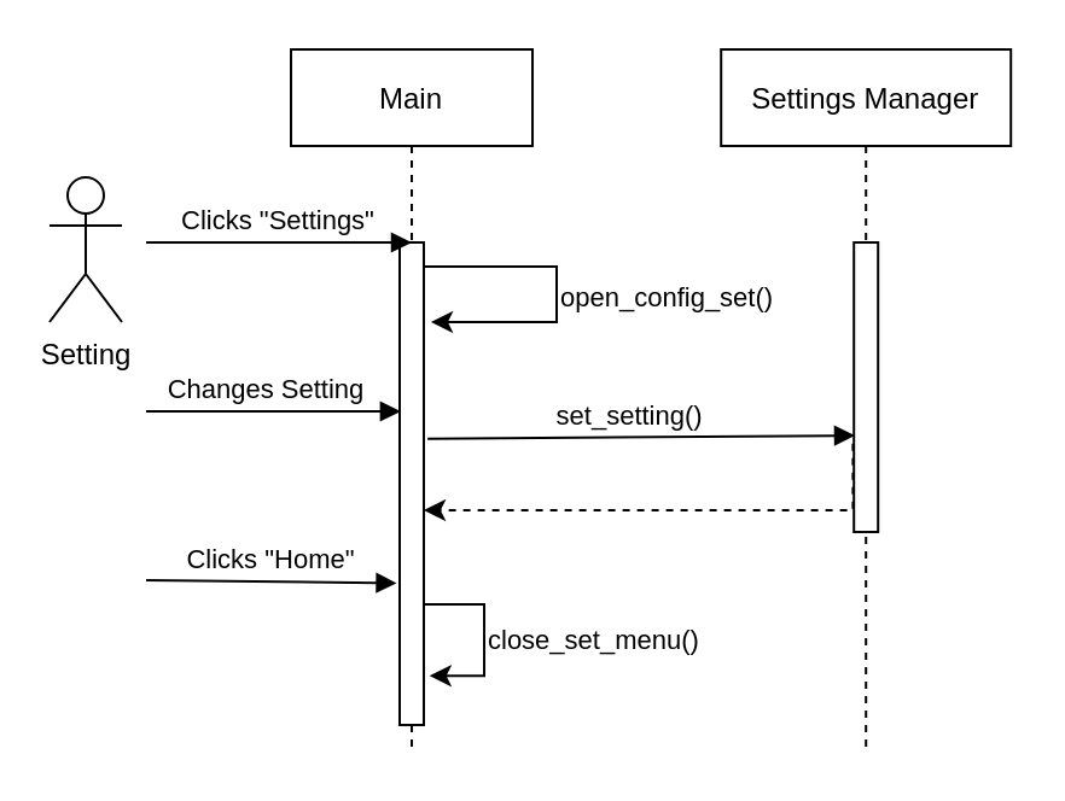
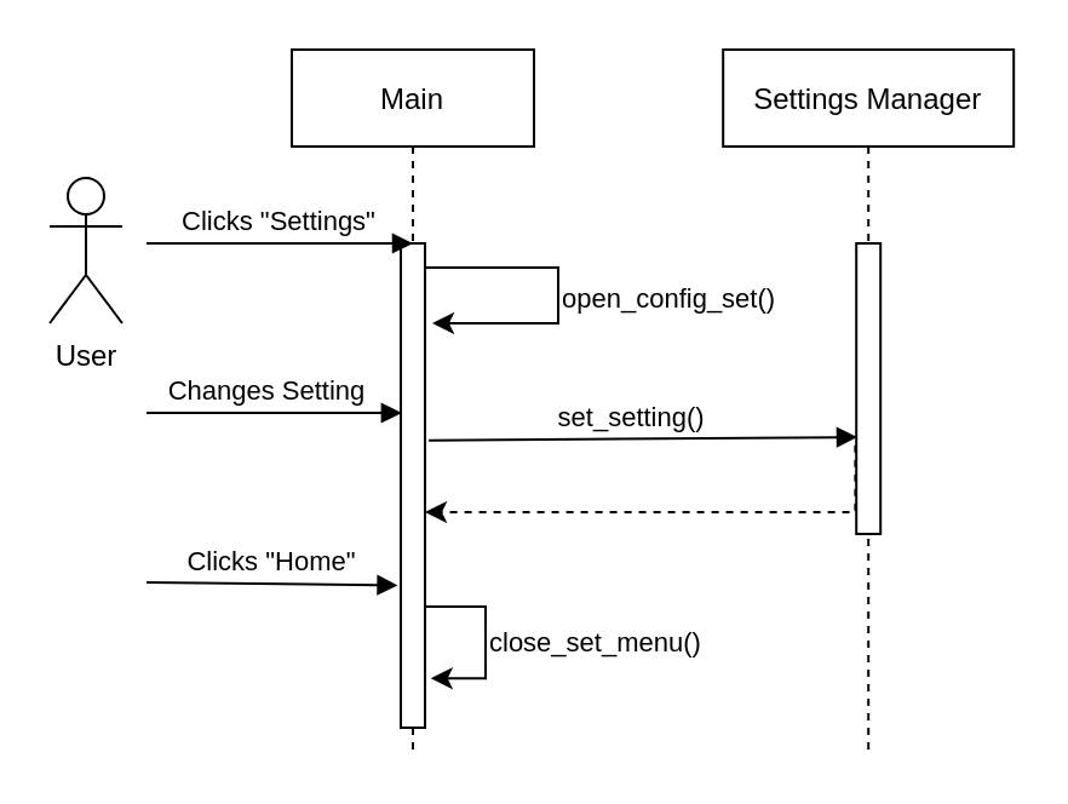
  <mxCell id="0" />
  <mxCell id="1" parent="0" />
  <mxCell id="2" value="Main" style="shape=umlLifeline;perimeter=lifelinePerimeter;container=1;collapsible=0;recursiveResize=0;rounded=0;shadow=0;strokeWidth=1;" parent="1" vertex="1"><mxGeometry x="120" y="20" width="100" height="290" as="geometry" /></mxCell>
  <mxCell id="3" value="" style="points=[];perimeter=orthogonalPerimeter;rounded=0;shadow=0;strokeWidth=1;" parent="2" vertex="1"><mxGeometry x="45" y="80" width="10" height="200" as="geometry" /></mxCell>
  <mxCell id="4" style="edgeStyle=orthogonalEdgeStyle;rounded=0;orthogonalLoop=1;jettySize=auto;html=1;" parent="2" edge="1"><mxGeometry relative="1" as="geometry"><mxPoint x="55" y="90" as="sourcePoint" /><mxPoint x="58" y="113" as="targetPoint" /><Array as="points"><mxPoint x="110" y="90" /><mxPoint x="110" y="113" /><mxPoint x="58" y="113" /></Array></mxGeometry></mxCell>
  <mxCell id="5" style="edgeStyle=orthogonalEdgeStyle;rounded=0;orthogonalLoop=1;jettySize=auto;html=1;entryX=1.238;entryY=0.203;entryDx=0;entryDy=0;entryPerimeter=0;exitX=1;exitY=0.018;exitDx=0;exitDy=0;exitPerimeter=0;" parent="2" edge="1"><mxGeometry relative="1" as="geometry"><mxPoint x="55" y="230.0" as="sourcePoint" /><mxPoint x="57.38" y="259.6" as="targetPoint" /><Array as="points"><mxPoint x="80" y="230.12" /><mxPoint x="80" y="260.12" /></Array></mxGeometry></mxCell>
  <mxCell id="6" value="Clicks &quot;Settings&quot;" style="verticalAlign=bottom;endArrow=block;entryX=0;entryY=0;shadow=0;strokeWidth=1;" parent="1" edge="1"><mxGeometry relative="1" as="geometry"><mxPoint x="60" y="100" as="sourcePoint" /><mxPoint x="170" y="100" as="targetPoint" /></mxGeometry></mxCell>
  <mxCell id="7" value="open_config_set()" style="text;html=1;strokeColor=none;fillColor=none;align=left;verticalAlign=middle;whiteSpace=wrap;rounded=0;fontSize=11;" parent="1" vertex="1"><mxGeometry x="230" y="120" width="60" height="6" as="geometry" /></mxCell>
  <mxCell id="8" value="Settings Manager" style="shape=umlLifeline;perimeter=lifelinePerimeter;container=1;collapsible=0;recursiveResize=0;rounded=0;shadow=0;strokeWidth=1;" parent="1" vertex="1"><mxGeometry x="298.1" y="20" width="120" height="290" as="geometry" /></mxCell>
  <mxCell id="9" value="" style="points=[];perimeter=orthogonalPerimeter;rounded=0;shadow=0;strokeWidth=1;" parent="8" vertex="1"><mxGeometry x="55" y="80" width="10" height="120" as="geometry" /></mxCell>
  <mxCell id="10" style="edgeStyle=orthogonalEdgeStyle;rounded=0;orthogonalLoop=1;jettySize=auto;html=1;dashed=1;exitX=-0.04;exitY=0.695;exitDx=0;exitDy=0;exitPerimeter=0;" parent="1" source="9" edge="1"><mxGeometry relative="1" as="geometry"><mxPoint x="318.5" y="210" as="sourcePoint" /><mxPoint x="175" y="211" as="targetPoint" /><Array as="points"><mxPoint x="353" y="211" /><mxPoint x="175" y="211" /></Array></mxGeometry></mxCell>
- <mxCell id="11" value="Setting" style="shape=umlActor;verticalLabelPosition=bottom;verticalAlign=top;html=1;fontSize=12;" parent="1" vertex="1"><mxGeometry x="20" y="73" width="30" height="60" as="geometry" /></mxCell>
+ <mxCell id="11" value="User" style="shape=umlActor;verticalLabelPosition=bottom;verticalAlign=top;html=1;fontSize=12;" parent="1" vertex="1"><mxGeometry x="20" y="73" width="30" height="60" as="geometry" /></mxCell>
  <mxCell id="12" value="Changes Setting" style="verticalAlign=bottom;endArrow=block;shadow=0;strokeWidth=1;entryX=0.044;entryY=0.35;entryDx=0;entryDy=0;entryPerimeter=0;" parent="1" target="3" edge="1"><mxGeometry x="-0.048" relative="1" as="geometry"><mxPoint x="60" y="170" as="sourcePoint" /><mxPoint x="170.94" y="170" as="targetPoint" /><mxPoint as="offset" /></mxGeometry></mxCell>
  <mxCell id="13" value="Clicks &quot;Home&quot;" style="verticalAlign=bottom;endArrow=block;entryX=-0.122;entryY=0.706;shadow=0;strokeWidth=1;entryDx=0;entryDy=0;entryPerimeter=0;" parent="1" edge="1" target="3"><mxGeometry relative="1" as="geometry"><mxPoint x="60" y="240" as="sourcePoint" /><mxPoint x="170" y="240" as="targetPoint" /></mxGeometry></mxCell>
  <mxCell id="14" value="close_set_menu()" style="text;html=1;strokeColor=none;fillColor=none;align=left;verticalAlign=middle;whiteSpace=wrap;rounded=0;fontSize=11;" parent="1" vertex="1"><mxGeometry x="200" y="260" width="60" height="10" as="geometry" /></mxCell>
  <mxCell id="15" value="set_setting()" style="verticalAlign=bottom;endArrow=block;shadow=0;strokeWidth=1;entryX=0.04;entryY=0.667;entryDx=0;entryDy=0;entryPerimeter=0;exitX=1.156;exitY=0.407;exitDx=0;exitDy=0;exitPerimeter=0;" edge="1" parent="1" source="3" target="9"><mxGeometry x="-0.048" relative="1" as="geometry"><mxPoint x="180" y="180" as="sourcePoint" /><mxPoint x="275.07" y="180.3" as="targetPoint" /><mxPoint as="offset" /></mxGeometry></mxCell>
